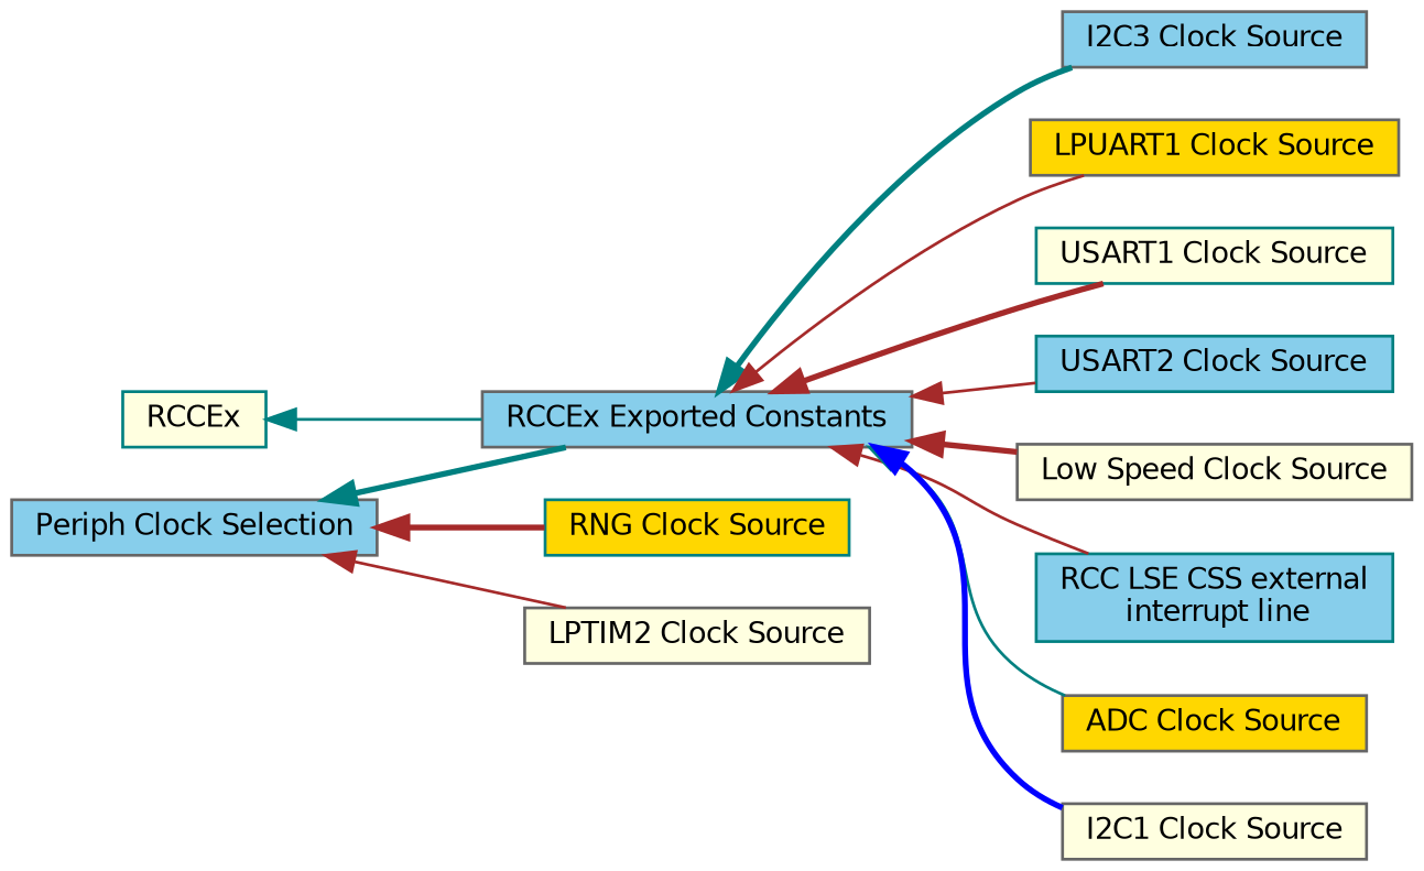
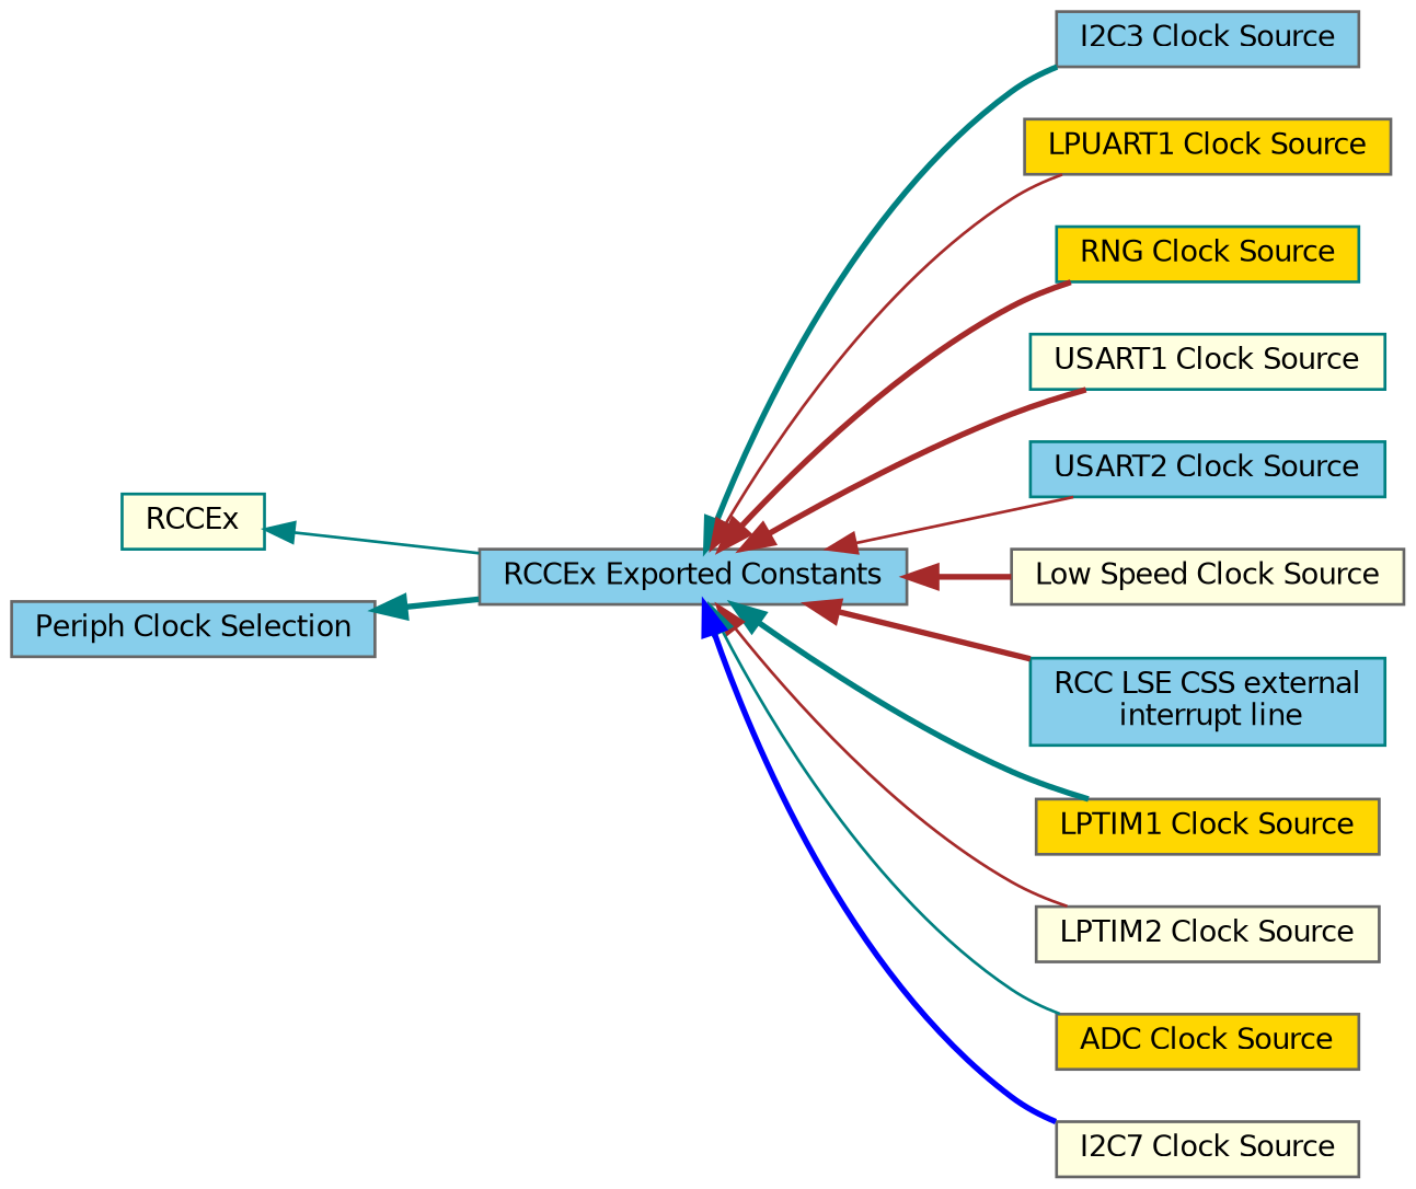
  digraph {
    rankdir=LR
    node [color=gray40 fillcolor=skyblue fontname=Helvetica fontsize=10 shape=box style=filled]
    edge [color=brown dir=back fontname=Helvetica fontsize=10 labelfontname=Helvetica labelfontsize=10 shape=plaintext style=bold]
    n1 [height=0.2 label="I2C3 Clock Source" width=0.4]
    n2 [color=teal fillcolor=lightyellow height=0.2 label=RCCEx width=0.4]
    n3 [fontcolor=black height=0.2 label="RCCEx Exported Constants" width=0.4]
    n4 [fillcolor=gold height=0.2 label="LPUART1 Clock Source" width=0.4]
    n5 [color=teal fillcolor=gold height=0.2 label="RNG Clock Source" width=0.4]
    n6 [color=teal fillcolor=lightyellow height=0.2 label="USART1 Clock Source" width=0.4]
    n7 [color=teal height=0.2 label="USART2 Clock Source" width=0.4]
    n8 [fillcolor=lightyellow height=0.2 label="Low Speed Clock Source" width=0.4]
    n9 [color=teal height=0.2 label="RCC LSE CSS external\l interrupt line" width=0.4]
+   n10 [fillcolor=gold height=0.2 label="LPTIM1 Clock Source" width=0.4]
    n11 [fillcolor=lightyellow height=0.2 label="LPTIM2 Clock Source" width=0.4]
    n12 [fillcolor=gold height=0.2 label="ADC Clock Source" width=0.4]
-   n13 [fillcolor=lightyellow height=0.2 label="I2C1 Clock Source" width=0.4]
+   n13 [fillcolor=lightyellow height=0.2 label="I2C7 Clock Source" width=0.4]
    n14 [height=0.2 label="Periph Clock Selection" width=0.4]
    n2 -> n3 [color=teal style=solid]
    n3 -> n1 [color=teal]
    n3 -> n4 [style=solid]
-   n14 -> n5
+   n3 -> n5
    n3 -> n6
    n3 -> n7 [style=solid]
    n3 -> n8
-   n3 -> n9 [style=solid]
-   n14 -> n11 [style=solid]
+   n3 -> n9
+   n3 -> n10 [color=teal]
+   n3 -> n11 [style=solid]
    n3 -> n12 [color=teal style=solid]
    n3 -> n13 [color=blue]
    n14 -> n3 [color=teal]
  }
